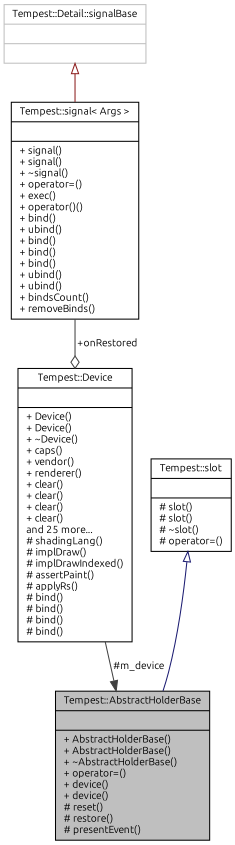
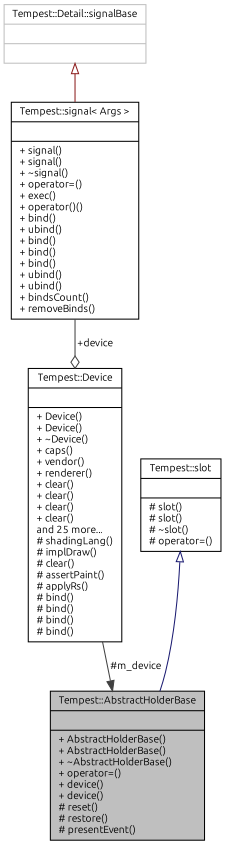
  digraph {
    fontname=Ubuntu
    node [color=black fillcolor=white fontname=Ubuntu fontsize=10 shape=record style=filled]
    edge [color=grey25 fontname=Ubuntu fontsize=10 labelfontname=Helvetica labelfontsize=10 style=solid]
    n1 [fillcolor=grey75 fontcolor=black height=0.2 label="{Tempest::AbstractHolderBase\n||+ AbstractHolderBase()\l+ AbstractHolderBase()\l+ ~AbstractHolderBase()\l+ operator=()\l+ device()\l+ device()\l# reset()\l# restore()\l# presentEvent()\l}" width=0.4]
-   n2 [height=0.2 label="{Tempest::Device\n||+ Device()\l+ Device()\l+ ~Device()\l+ caps()\l+ vendor()\l+ renderer()\l+ clear()\l+ clear()\l+ clear()\l+ clear()\land 25 more...\l# shadingLang()\l# implDraw()\l# implDrawIndexed()\l# assertPaint()\l# applyRs()\l# bind()\l# bind()\l# bind()\l# bind()\l}" width=0.4]
+   n2 [height=0.2 label="{Tempest::Device\n||+ Device()\l+ Device()\l+ ~Device()\l+ caps()\l+ vendor()\l+ renderer()\l+ clear()\l+ clear()\l+ clear()\l+ clear()\land 25 more...\l# shadingLang()\l# implDraw()\l# clear()\l# assertPaint()\l# applyRs()\l# bind()\l# bind()\l# bind()\l# bind()\l}" width=0.4]
    n3 [height=0.2 label="{Tempest::signal\< Args \>\n||+ signal()\l+ signal()\l+ ~signal()\l+ operator=()\l+ exec()\l+ operator()()\l+ bind()\l+ ubind()\l+ bind()\l+ bind()\l+ bind()\l+ ubind()\l+ ubind()\l+ bindsCount()\l+ removeBinds()\l}" width=0.4]
    n4 [color=grey75 height=0.2 label="{Tempest::Detail::signalBase\n||}" width=0.4]
    n5 [height=0.2 label="{Tempest::slot\n||# slot()\l# slot()\l# ~slot()\l# operator=()\l}" width=0.4]
    n2 -> n1 [arrowhead=normal label=" #m_device"]
-   n3 -> n2 [arrowhead=odiamond label=" +onRestored"]
+   n3 -> n2 [arrowhead=odiamond label=" +device"]
    n4 -> n3 [arrowtail=onormal color=firebrick4 dir=back]
    n5 -> n1 [arrowtail=onormal color=midnightblue dir=back]
  }
